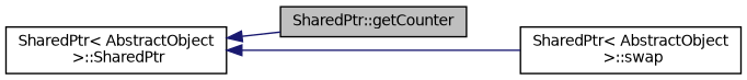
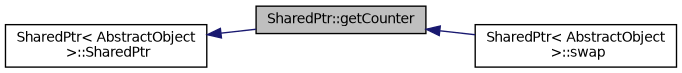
  digraph {
    rankdir=LR
    node [color=black fillcolor=white fontname=Helvetica fontsize=10 shape=record style=filled]
    edge [color=midnightblue dir=back fontname=Helvetica fontsize=10 labelfontname=Helvetica labelfontsize=10 style=solid]
    n1 [fillcolor=grey75 fontcolor=black height=0.2 label="SharedPtr::getCounter" width=0.4]
    n2 [height=0.2 label="SharedPtr\< AbstractObject\l \>::swap" width=0.4]
    n3 [height=0.2 label="SharedPtr\< AbstractObject\l \>::SharedPtr" width=0.4]
-   n3 -> n2
+   n1 -> n2
    n3 -> n1
  }
